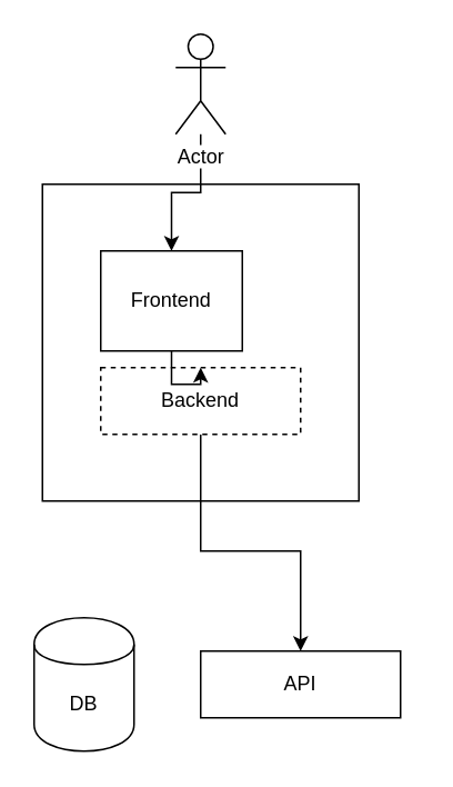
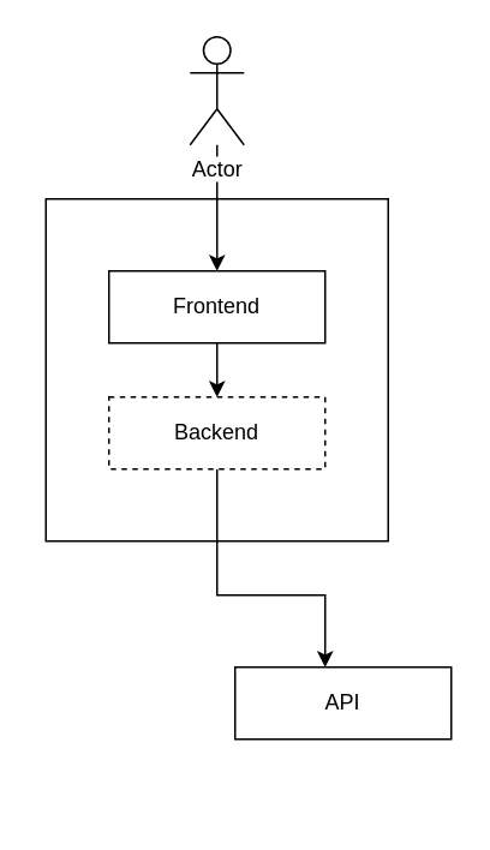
  <mxCell id="0" />
  <mxCell id="1" parent="0" />
  <mxCell id="2" value="" style="whiteSpace=wrap;html=1;aspect=fixed;fillColor=none;" vertex="1" parent="1"><mxGeometry x="25" y="110" width="190" height="190" as="geometry" /></mxCell>
  <mxCell id="3" style="edgeStyle=orthogonalEdgeStyle;rounded=0;orthogonalLoop=1;jettySize=auto;html=1;" edge="1" parent="1" source="4" target="10"><mxGeometry relative="1" as="geometry"><Array as="points"><mxPoint x="120" y="330" /><mxPoint x="180" y="330" /></Array></mxGeometry></mxCell>
  <mxCell id="4" value="Backend" style="rounded=0;whiteSpace=wrap;html=1;dashed=1;" vertex="1" parent="1"><mxGeometry x="60" y="220" width="120" height="40" as="geometry" /></mxCell>
- <mxCell id="5" value="DB" style="shape=cylinder;whiteSpace=wrap;html=1;boundedLbl=1;backgroundOutline=1;" vertex="1" parent="1"><mxGeometry x="20" y="370" width="60" height="80" as="geometry" /></mxCell>
  <mxCell id="6" style="edgeStyle=orthogonalEdgeStyle;rounded=0;orthogonalLoop=1;jettySize=auto;html=1;entryX=0.5;entryY=0;entryDx=0;entryDy=0;" edge="1" parent="1" source="7" target="4"><mxGeometry relative="1" as="geometry" /></mxCell>
- <mxCell id="7" value="Frontend" style="rounded=0;whiteSpace=wrap;html=1;" vertex="1" parent="1"><mxGeometry x="60" y="150" width="85" height="60" as="geometry" /></mxCell>
+ <mxCell id="7" value="Frontend" style="rounded=0;whiteSpace=wrap;html=1;" vertex="1" parent="1"><mxGeometry x="60" y="150" width="120" height="40" as="geometry" /></mxCell>
  <mxCell id="8" style="edgeStyle=orthogonalEdgeStyle;rounded=0;orthogonalLoop=1;jettySize=auto;html=1;entryX=0.5;entryY=0;entryDx=0;entryDy=0;" edge="1" parent="1" source="9" target="7"><mxGeometry relative="1" as="geometry" /></mxCell>
  <mxCell id="9" value="Actor" style="shape=umlActor;verticalLabelPosition=bottom;labelBackgroundColor=#ffffff;verticalAlign=top;html=1;outlineConnect=0;" vertex="1" parent="1"><mxGeometry x="105" y="20" width="30" height="60" as="geometry" /></mxCell>
- <mxCell id="10" value="API" style="rounded=0;whiteSpace=wrap;html=1;fillColor=#ffffff;" vertex="1" parent="1"><mxGeometry x="120" y="390" width="120" height="40" as="geometry" /></mxCell>
+ <mxCell id="10" value="API" style="rounded=0;whiteSpace=wrap;html=1;fillColor=#ffffff;" vertex="1" parent="1"><mxGeometry x="130" y="370" width="120" height="40" as="geometry" /></mxCell>
